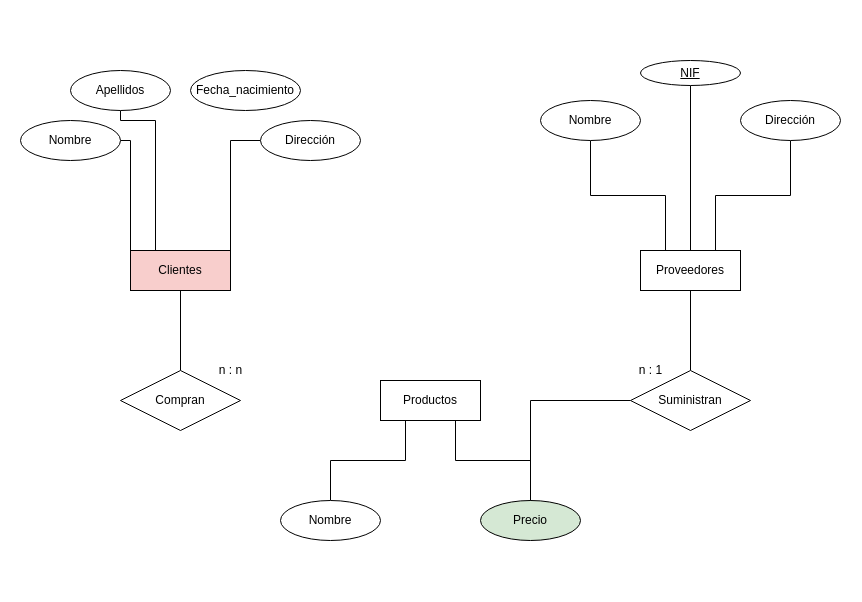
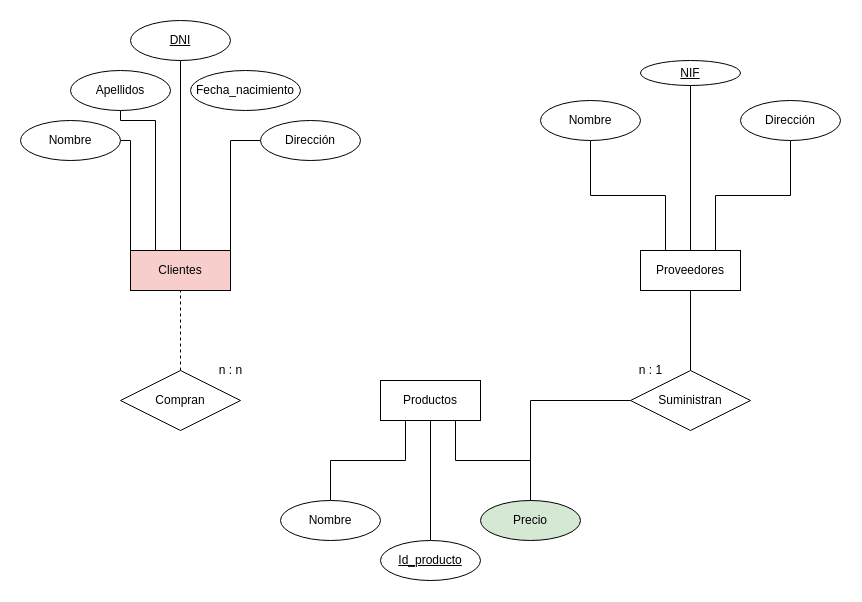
  <mxCell id="0" />
  <mxCell id="1" parent="0" />
  <mxCell id="2" value="Clientes" style="whiteSpace=wrap;html=1;align=center;fillColor=#f8cecc;" parent="1" vertex="1"><mxGeometry x="130" y="250" width="100" height="40" as="geometry" /></mxCell>
  <mxCell id="3" value="Productos" style="whiteSpace=wrap;html=1;align=center;" parent="1" vertex="1"><mxGeometry x="380" y="380" width="100" height="40" as="geometry" /></mxCell>
  <mxCell id="4" value="Proveedores" style="whiteSpace=wrap;html=1;align=center;" parent="1" vertex="1"><mxGeometry x="640" y="250" width="100" height="40" as="geometry" /></mxCell>
+ <mxCell id="5" style="edgeStyle=orthogonalEdgeStyle;rounded=0;orthogonalLoop=1;jettySize=auto;html=1;entryX=0.5;entryY=0;entryDx=0;entryDy=0;endArrow=none;endFill=0;" parent="1" source="6" target="2" edge="1"><mxGeometry relative="1" as="geometry" /></mxCell>
+ <mxCell id="6" value="DNI" style="ellipse;whiteSpace=wrap;html=1;align=center;fontStyle=4;" parent="1" vertex="1"><mxGeometry x="130" y="20" width="100" height="40" as="geometry" /></mxCell>
  <mxCell id="7" style="edgeStyle=orthogonalEdgeStyle;rounded=0;orthogonalLoop=1;jettySize=auto;html=1;exitX=0.5;exitY=1;exitDx=0;exitDy=0;entryX=0.25;entryY=0;entryDx=0;entryDy=0;endArrow=none;endFill=0;" parent="1" source="8" target="2" edge="1"><mxGeometry relative="1" as="geometry"><Array as="points"><mxPoint x="120" y="120" /><mxPoint x="155" y="120" /></Array></mxGeometry></mxCell>
  <mxCell id="8" value="Apellidos" style="ellipse;whiteSpace=wrap;html=1;align=center;" parent="1" vertex="1"><mxGeometry x="70" y="70" width="100" height="40" as="geometry" /></mxCell>
  <mxCell id="9" style="edgeStyle=orthogonalEdgeStyle;rounded=0;orthogonalLoop=1;jettySize=auto;html=1;exitX=1;exitY=0.5;exitDx=0;exitDy=0;entryX=0;entryY=0;entryDx=0;entryDy=0;endArrow=none;endFill=0;" parent="1" source="10" target="2" edge="1"><mxGeometry relative="1" as="geometry"><Array as="points"><mxPoint x="130" y="140" /></Array></mxGeometry></mxCell>
  <mxCell id="10" value="Nombre" style="ellipse;whiteSpace=wrap;html=1;align=center;" parent="1" vertex="1"><mxGeometry y="120" width="100" height="40" as="geometry" x="20" /></mxCell>
  <mxCell id="11" value="Fecha_nacimiento" style="ellipse;whiteSpace=wrap;html=1;align=center;" parent="1" vertex="1"><mxGeometry x="190" y="70" width="110" height="40" as="geometry" /></mxCell>
  <mxCell id="12" style="edgeStyle=orthogonalEdgeStyle;rounded=0;orthogonalLoop=1;jettySize=auto;html=1;entryX=1;entryY=0;entryDx=0;entryDy=0;endArrow=none;endFill=0;" parent="1" source="13" target="2" edge="1"><mxGeometry relative="1" as="geometry" /></mxCell>
  <mxCell id="13" value="Dirección" style="ellipse;whiteSpace=wrap;html=1;align=center;" parent="1" vertex="1"><mxGeometry x="260" y="120" width="100" height="40" as="geometry" /></mxCell>
+ <mxCell id="14" style="edgeStyle=orthogonalEdgeStyle;rounded=0;orthogonalLoop=1;jettySize=auto;html=1;entryX=0.5;entryY=1;entryDx=0;entryDy=0;endArrow=none;endFill=0;" parent="1" source="15" target="3" edge="1"><mxGeometry relative="1" as="geometry" /></mxCell>
+ <mxCell id="15" value="Id_producto" style="ellipse;whiteSpace=wrap;html=1;align=center;fontStyle=4;" parent="1" vertex="1"><mxGeometry x="380" y="540" width="100" height="40" as="geometry" /></mxCell>
  <mxCell id="16" style="edgeStyle=orthogonalEdgeStyle;rounded=0;orthogonalLoop=1;jettySize=auto;html=1;entryX=0.25;entryY=1;entryDx=0;entryDy=0;endArrow=none;endFill=0;" parent="1" source="17" target="3" edge="1"><mxGeometry relative="1" as="geometry" /></mxCell>
  <mxCell id="17" value="Nombre" style="ellipse;whiteSpace=wrap;html=1;align=center;" parent="1" vertex="1"><mxGeometry x="280" y="500" width="100" height="40" as="geometry" /></mxCell>
  <mxCell id="18" style="edgeStyle=orthogonalEdgeStyle;rounded=0;orthogonalLoop=1;jettySize=auto;html=1;entryX=0.75;entryY=1;entryDx=0;entryDy=0;endArrow=none;endFill=0;" parent="1" source="19" target="3" edge="1"><mxGeometry relative="1" as="geometry" /></mxCell>
  <mxCell id="19" value="Precio" style="ellipse;whiteSpace=wrap;html=1;align=center;fillColor=#d5e8d4;" parent="1" vertex="1"><mxGeometry x="480" y="500" width="100" height="40" as="geometry" /></mxCell>
  <mxCell id="20" style="edgeStyle=orthogonalEdgeStyle;rounded=0;orthogonalLoop=1;jettySize=auto;html=1;entryX=0.5;entryY=0;entryDx=0;entryDy=0;endArrow=none;endFill=0;" parent="1" source="21" target="4" edge="1"><mxGeometry relative="1" as="geometry" /></mxCell>
  <mxCell id="21" value="NIF" style="ellipse;whiteSpace=wrap;html=1;align=center;fontStyle=4;" parent="1" vertex="1"><mxGeometry x="640" y="60" width="100" height="25" as="geometry" /></mxCell>
  <mxCell id="22" style="edgeStyle=orthogonalEdgeStyle;rounded=0;orthogonalLoop=1;jettySize=auto;html=1;entryX=0.25;entryY=0;entryDx=0;entryDy=0;endArrow=none;endFill=0;" parent="1" source="23" target="4" edge="1"><mxGeometry relative="1" as="geometry" /></mxCell>
  <mxCell id="23" value="Nombre" style="ellipse;whiteSpace=wrap;html=1;align=center;" parent="1" vertex="1"><mxGeometry x="540" y="100" width="100" height="40" as="geometry" /></mxCell>
  <mxCell id="24" style="edgeStyle=orthogonalEdgeStyle;rounded=0;orthogonalLoop=1;jettySize=auto;html=1;entryX=0.75;entryY=0;entryDx=0;entryDy=0;endArrow=none;endFill=0;" parent="1" source="25" target="4" edge="1"><mxGeometry relative="1" as="geometry" /></mxCell>
  <mxCell id="25" value="Dirección" style="ellipse;whiteSpace=wrap;html=1;align=center;" parent="1" vertex="1"><mxGeometry x="740" y="100" width="100" height="40" as="geometry" /></mxCell>
- <mxCell id="26" style="edgeStyle=orthogonalEdgeStyle;rounded=0;orthogonalLoop=1;jettySize=auto;html=1;entryX=0.5;entryY=1;entryDx=0;entryDy=0;endArrow=none;endFill=0;" parent="1" source="27" target="2" edge="1"><mxGeometry relative="1" as="geometry" /></mxCell>
+ <mxCell id="26" style="edgeStyle=orthogonalEdgeStyle;rounded=0;orthogonalLoop=1;jettySize=auto;html=1;entryX=0.5;entryY=1;entryDx=0;entryDy=0;endArrow=none;endFill=0;dashed=1;" parent="1" source="27" target="2" edge="1"><mxGeometry relative="1" as="geometry" /></mxCell>
  <mxCell id="27" value="Compran" style="shape=rhombus;perimeter=rhombusPerimeter;whiteSpace=wrap;html=1;align=center;" parent="1" vertex="1"><mxGeometry x="120" y="370" width="120" height="60" as="geometry" /></mxCell>
  <mxCell id="28" style="edgeStyle=orthogonalEdgeStyle;rounded=0;orthogonalLoop=1;jettySize=auto;html=1;entryX=0.5;entryY=1;entryDx=0;entryDy=0;endArrow=none;endFill=0;" parent="1" source="30" target="4" edge="1"><mxGeometry relative="1" as="geometry" /></mxCell>
  <mxCell id="29" style="edgeStyle=orthogonalEdgeStyle;rounded=0;orthogonalLoop=1;jettySize=auto;html=1;endArrow=none;endFill=0;" parent="1" source="30" target="19" edge="1"><mxGeometry relative="1" as="geometry" /></mxCell>
  <mxCell id="30" value="Suministran" style="shape=rhombus;perimeter=rhombusPerimeter;whiteSpace=wrap;html=1;align=center;" parent="1" vertex="1"><mxGeometry x="630" y="370" width="120" height="60" as="geometry" /></mxCell>
  <mxCell id="31" value="n : n" style="text;html=1;resizable=0;autosize=1;align=center;verticalAlign=middle;points=[];fillColor=none;strokeColor=none;rounded=0;" parent="1" vertex="1"><mxGeometry x="210" y="360" width="40" height="20" as="geometry" /></mxCell>
  <mxCell id="32" value="n : 1" style="text;html=1;resizable=0;autosize=1;align=center;verticalAlign=middle;points=[];fillColor=none;strokeColor=none;rounded=0;" parent="1" vertex="1"><mxGeometry x="630" y="360" width="40" height="20" as="geometry" /></mxCell>
